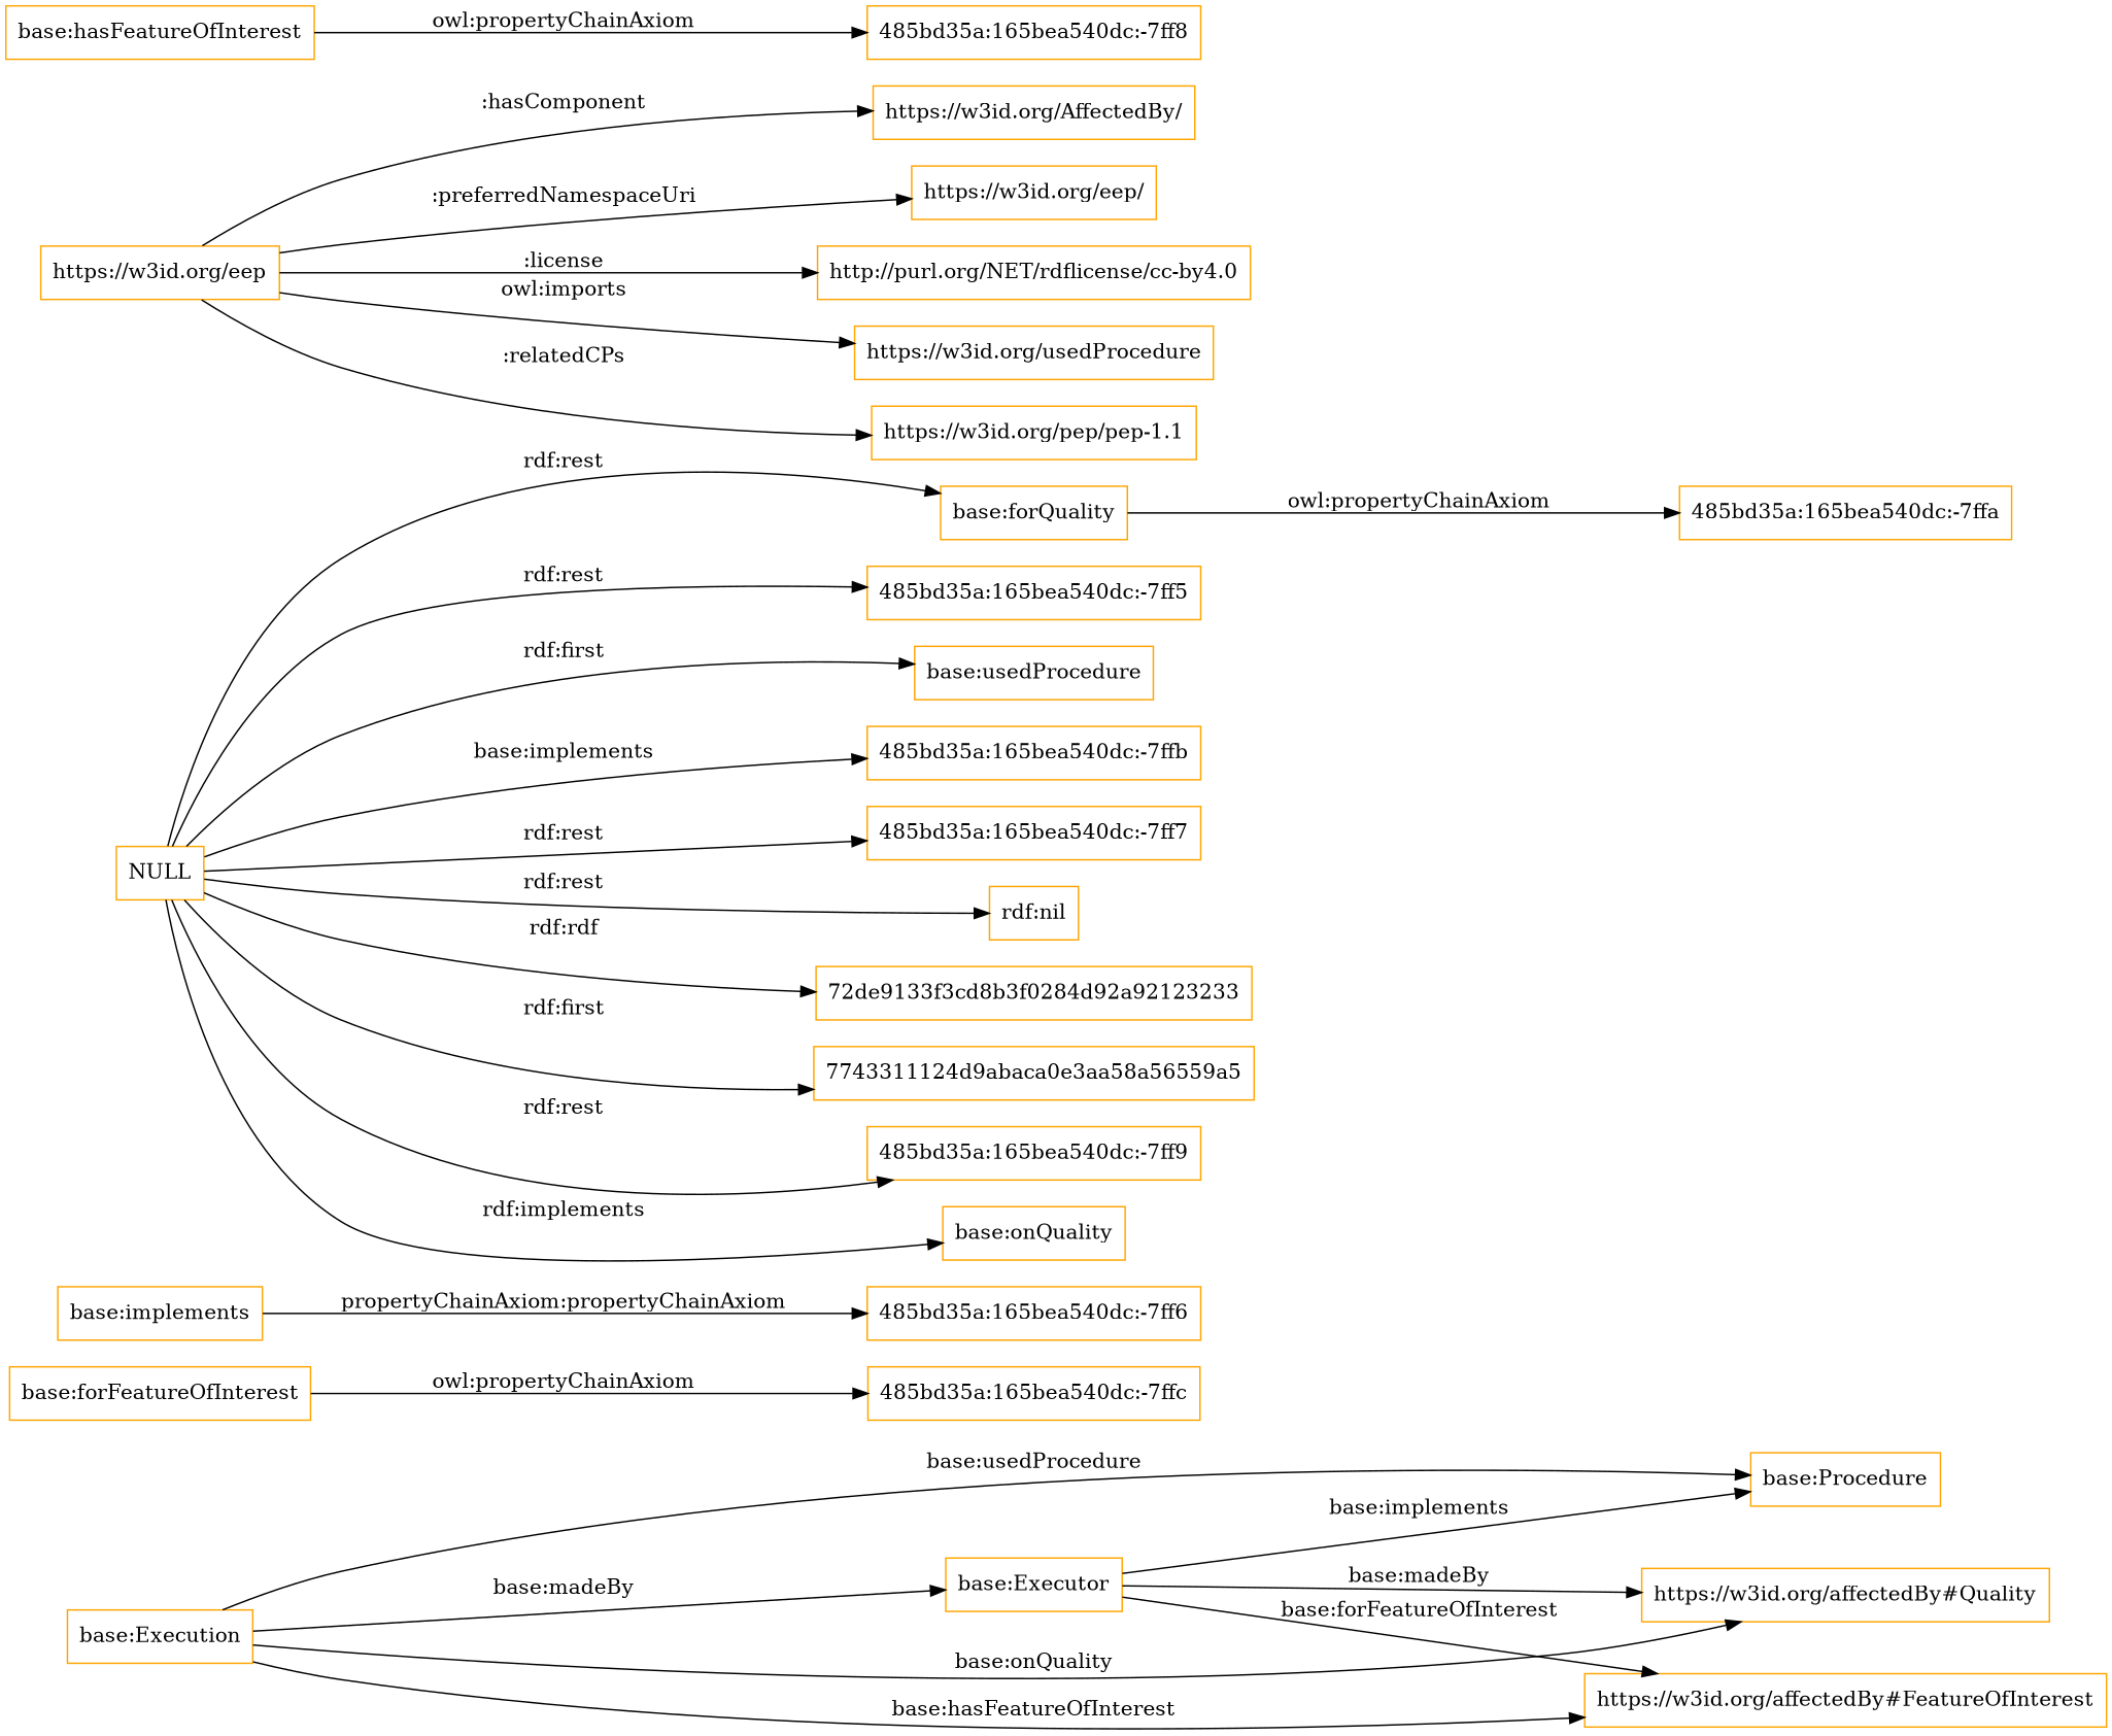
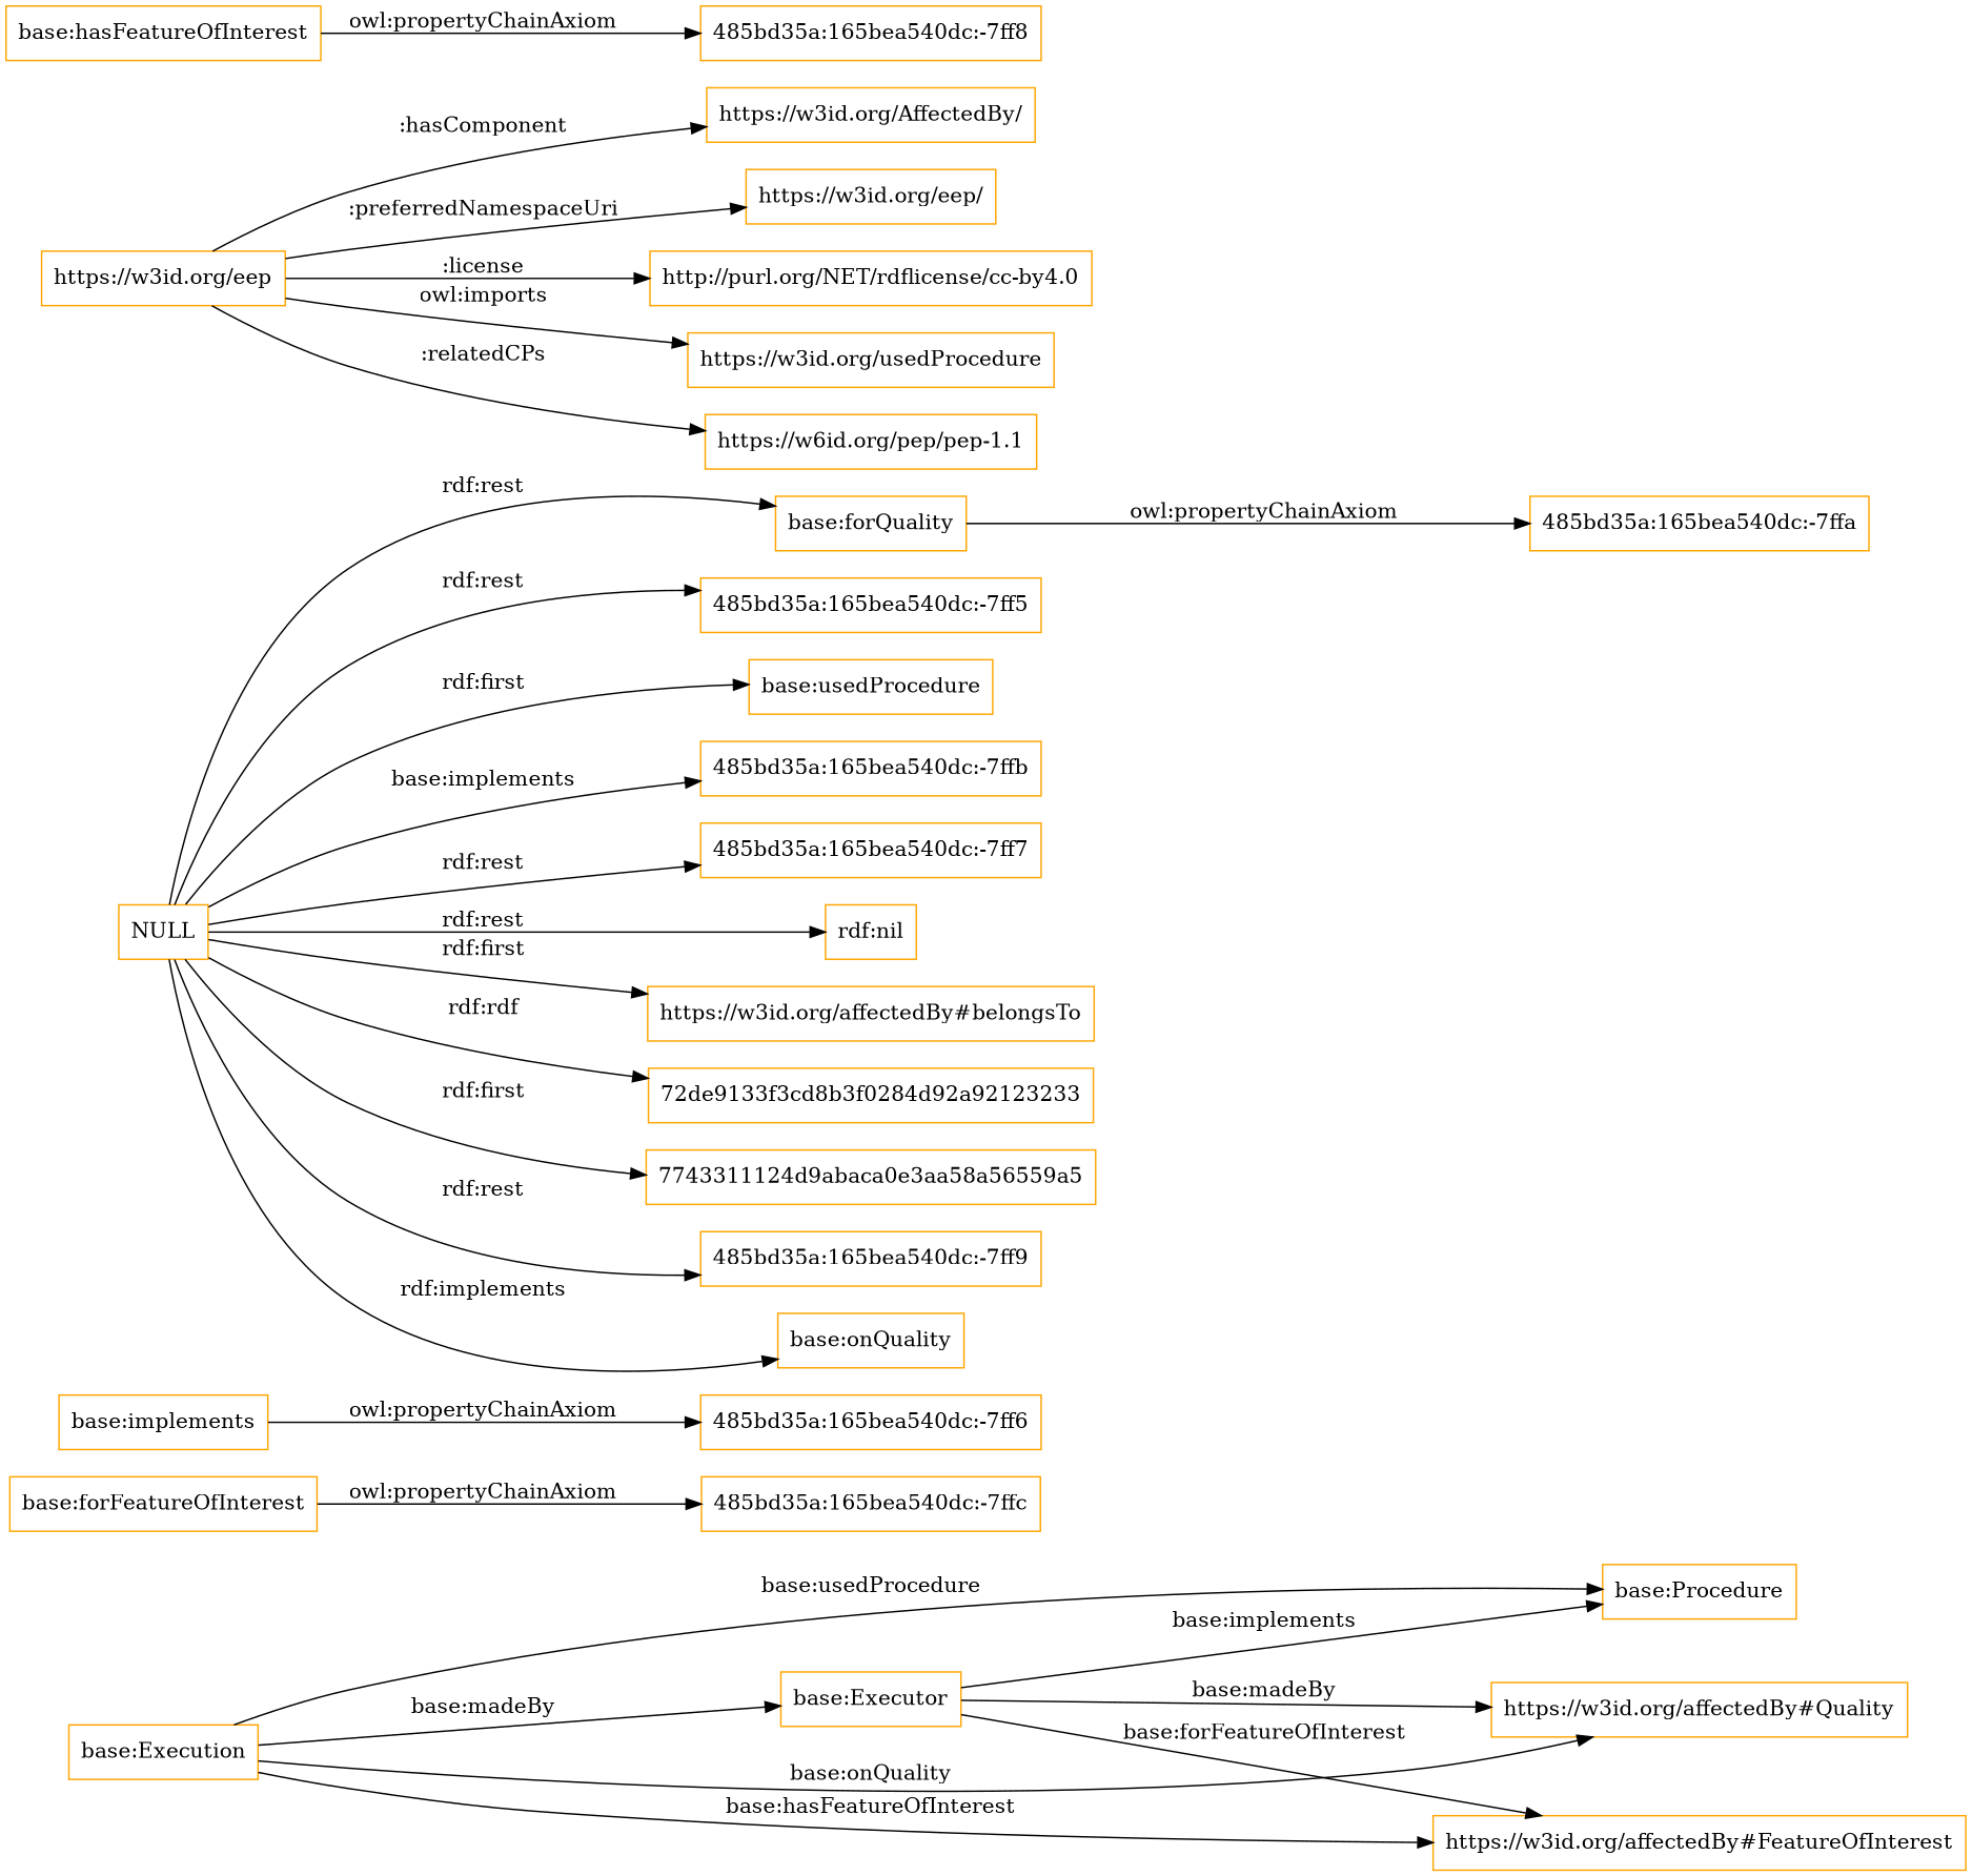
  digraph {
    fontname="DejaVu Serif"
    rankdir=LR
    node [color=orange fontname="DejaVu Serif" shape=rectangle]
    edge [fontname="DejaVu Serif"]
    "base:Executor"
    "base:Procedure"
    "https://w3id.org/affectedBy#Quality"
    "https://w3id.org/affectedBy#FeatureOfInterest"
    "base:Execution"
    "base:forFeatureOfInterest"
    "485bd35a:165bea540dc:-7ffc"
    "base:implements"
    "485bd35a:165bea540dc:-7ff6"
    "base:forQuality"
    "485bd35a:165bea540dc:-7ffa"
    "https://w3id.org/eep"
    "https://w3id.org/AffectedBy/"
    "https://w3id.org/eep/"
    "http://purl.org/NET/rdflicense/cc-by4.0"
    n16 [label="https://w3id.org/usedProcedure"]
-   "https://w3id.org/pep/pep-1.1"
+   "https://w3id.org/pep/pep-1.1" [label="https://w6id.org/pep/pep-1.1"]
    "base:hasFeatureOfInterest"
    "485bd35a:165bea540dc:-7ff8"
    NULL
    "485bd35a:165bea540dc:-7ff5"
    "base:usedProcedure"
    "485bd35a:165bea540dc:-7ffb"
    "485bd35a:165bea540dc:-7ff7"
    "rdf:nil"
+   "https://w3id.org/affectedBy#belongsTo"
    "72de9133f3cd8b3f0284d92a92123233"
    "7743311124d9abaca0e3aa58a56559a5"
    "485bd35a:165bea540dc:-7ff9"
    "base:onQuality"
    "base:Executor" -> "base:Procedure" [label="base:implements"]
    "base:Executor" -> "https://w3id.org/affectedBy#Quality" [label="base:madeBy"]
    "base:Executor" -> "https://w3id.org/affectedBy#FeatureOfInterest" [label="base:forFeatureOfInterest"]
    "base:Execution" -> "base:Executor" [label="base:madeBy"]
    "base:Execution" -> "base:Procedure" [label="base:usedProcedure"]
    "base:Execution" -> "https://w3id.org/affectedBy#Quality" [label="base:onQuality"]
    "base:Execution" -> "https://w3id.org/affectedBy#FeatureOfInterest" [label="base:hasFeatureOfInterest"]
    "base:forFeatureOfInterest" -> "485bd35a:165bea540dc:-7ffc" [label="owl:propertyChainAxiom"]
-   "base:implements" -> "485bd35a:165bea540dc:-7ff6" [label="propertyChainAxiom:propertyChainAxiom"]
+   "base:implements" -> "485bd35a:165bea540dc:-7ff6" [label="owl:propertyChainAxiom"]
    "base:forQuality" -> "485bd35a:165bea540dc:-7ffa" [label="owl:propertyChainAxiom"]
    "https://w3id.org/eep" -> "https://w3id.org/AffectedBy/" [label=":hasComponent"]
    "https://w3id.org/eep" -> "https://w3id.org/eep/" [label=":preferredNamespaceUri"]
    "https://w3id.org/eep" -> "http://purl.org/NET/rdflicense/cc-by4.0" [label=":license"]
    "https://w3id.org/eep" -> n16 [label="owl:imports"]
    "https://w3id.org/eep" -> "https://w3id.org/pep/pep-1.1" [label=":relatedCPs"]
    "base:hasFeatureOfInterest" -> "485bd35a:165bea540dc:-7ff8" [label="owl:propertyChainAxiom"]
    NULL -> "base:forQuality" [label="rdf:rest"]
    NULL -> "485bd35a:165bea540dc:-7ff5" [label="rdf:rest"]
    NULL -> "base:usedProcedure" [label="rdf:first"]
    NULL -> "485bd35a:165bea540dc:-7ffb" [label="base:implements"]
    NULL -> "485bd35a:165bea540dc:-7ff7" [label="rdf:rest"]
    NULL -> "rdf:nil" [label="rdf:rest"]
+   NULL -> "https://w3id.org/affectedBy#belongsTo" [label="rdf:first"]
    NULL -> "72de9133f3cd8b3f0284d92a92123233" [label="rdf:rdf"]
    NULL -> "7743311124d9abaca0e3aa58a56559a5" [label="rdf:first"]
    NULL -> "485bd35a:165bea540dc:-7ff9" [label="rdf:rest"]
    NULL -> "base:onQuality" [label="rdf:implements"]
  }
